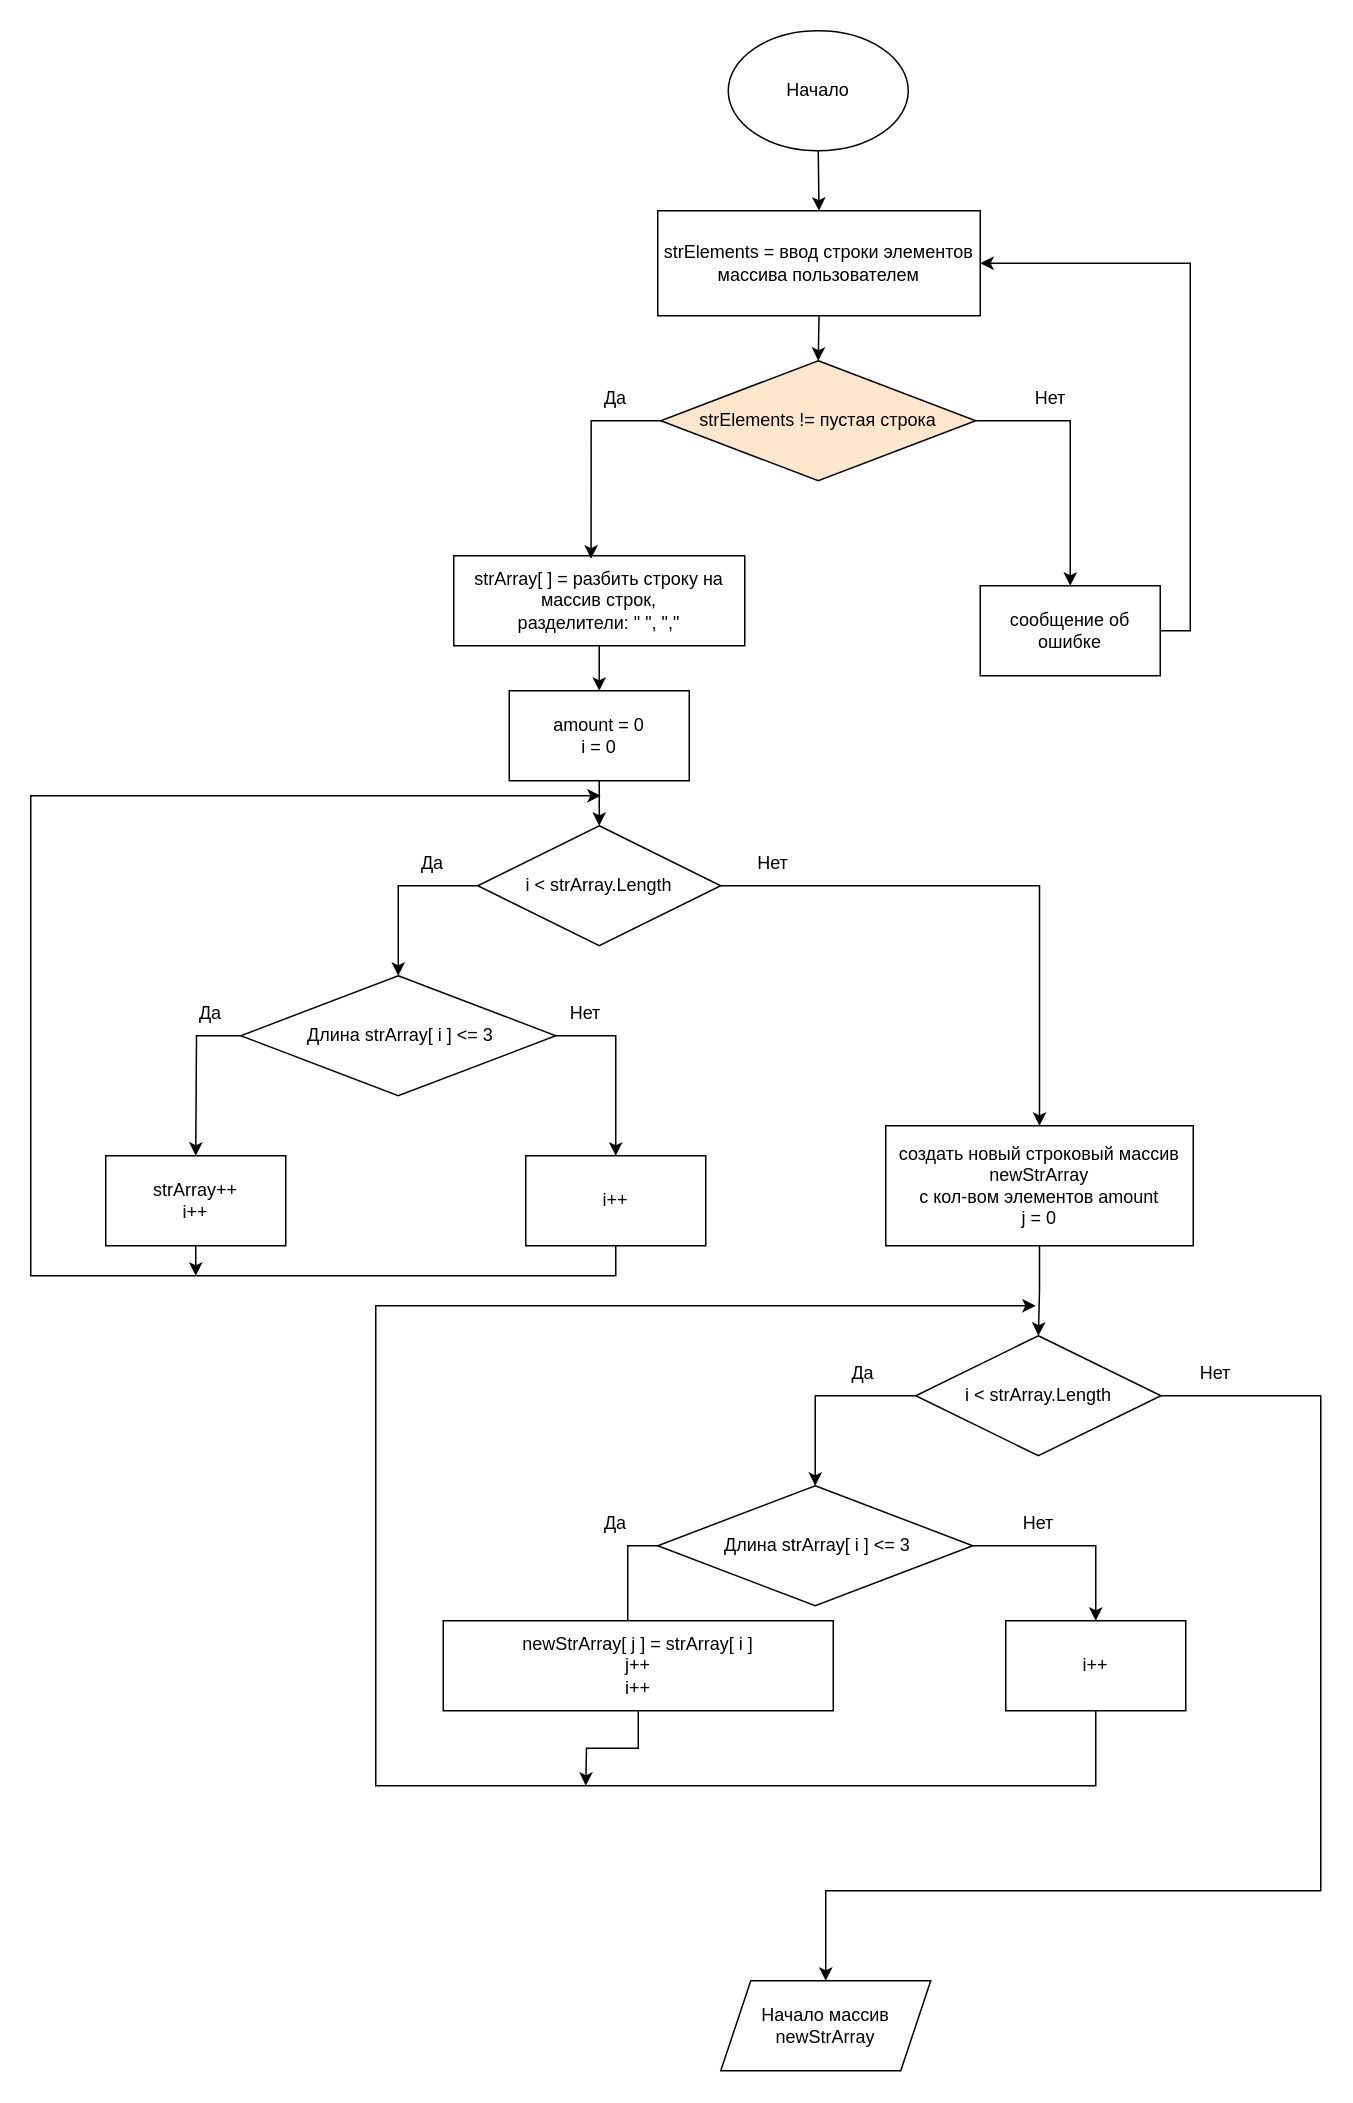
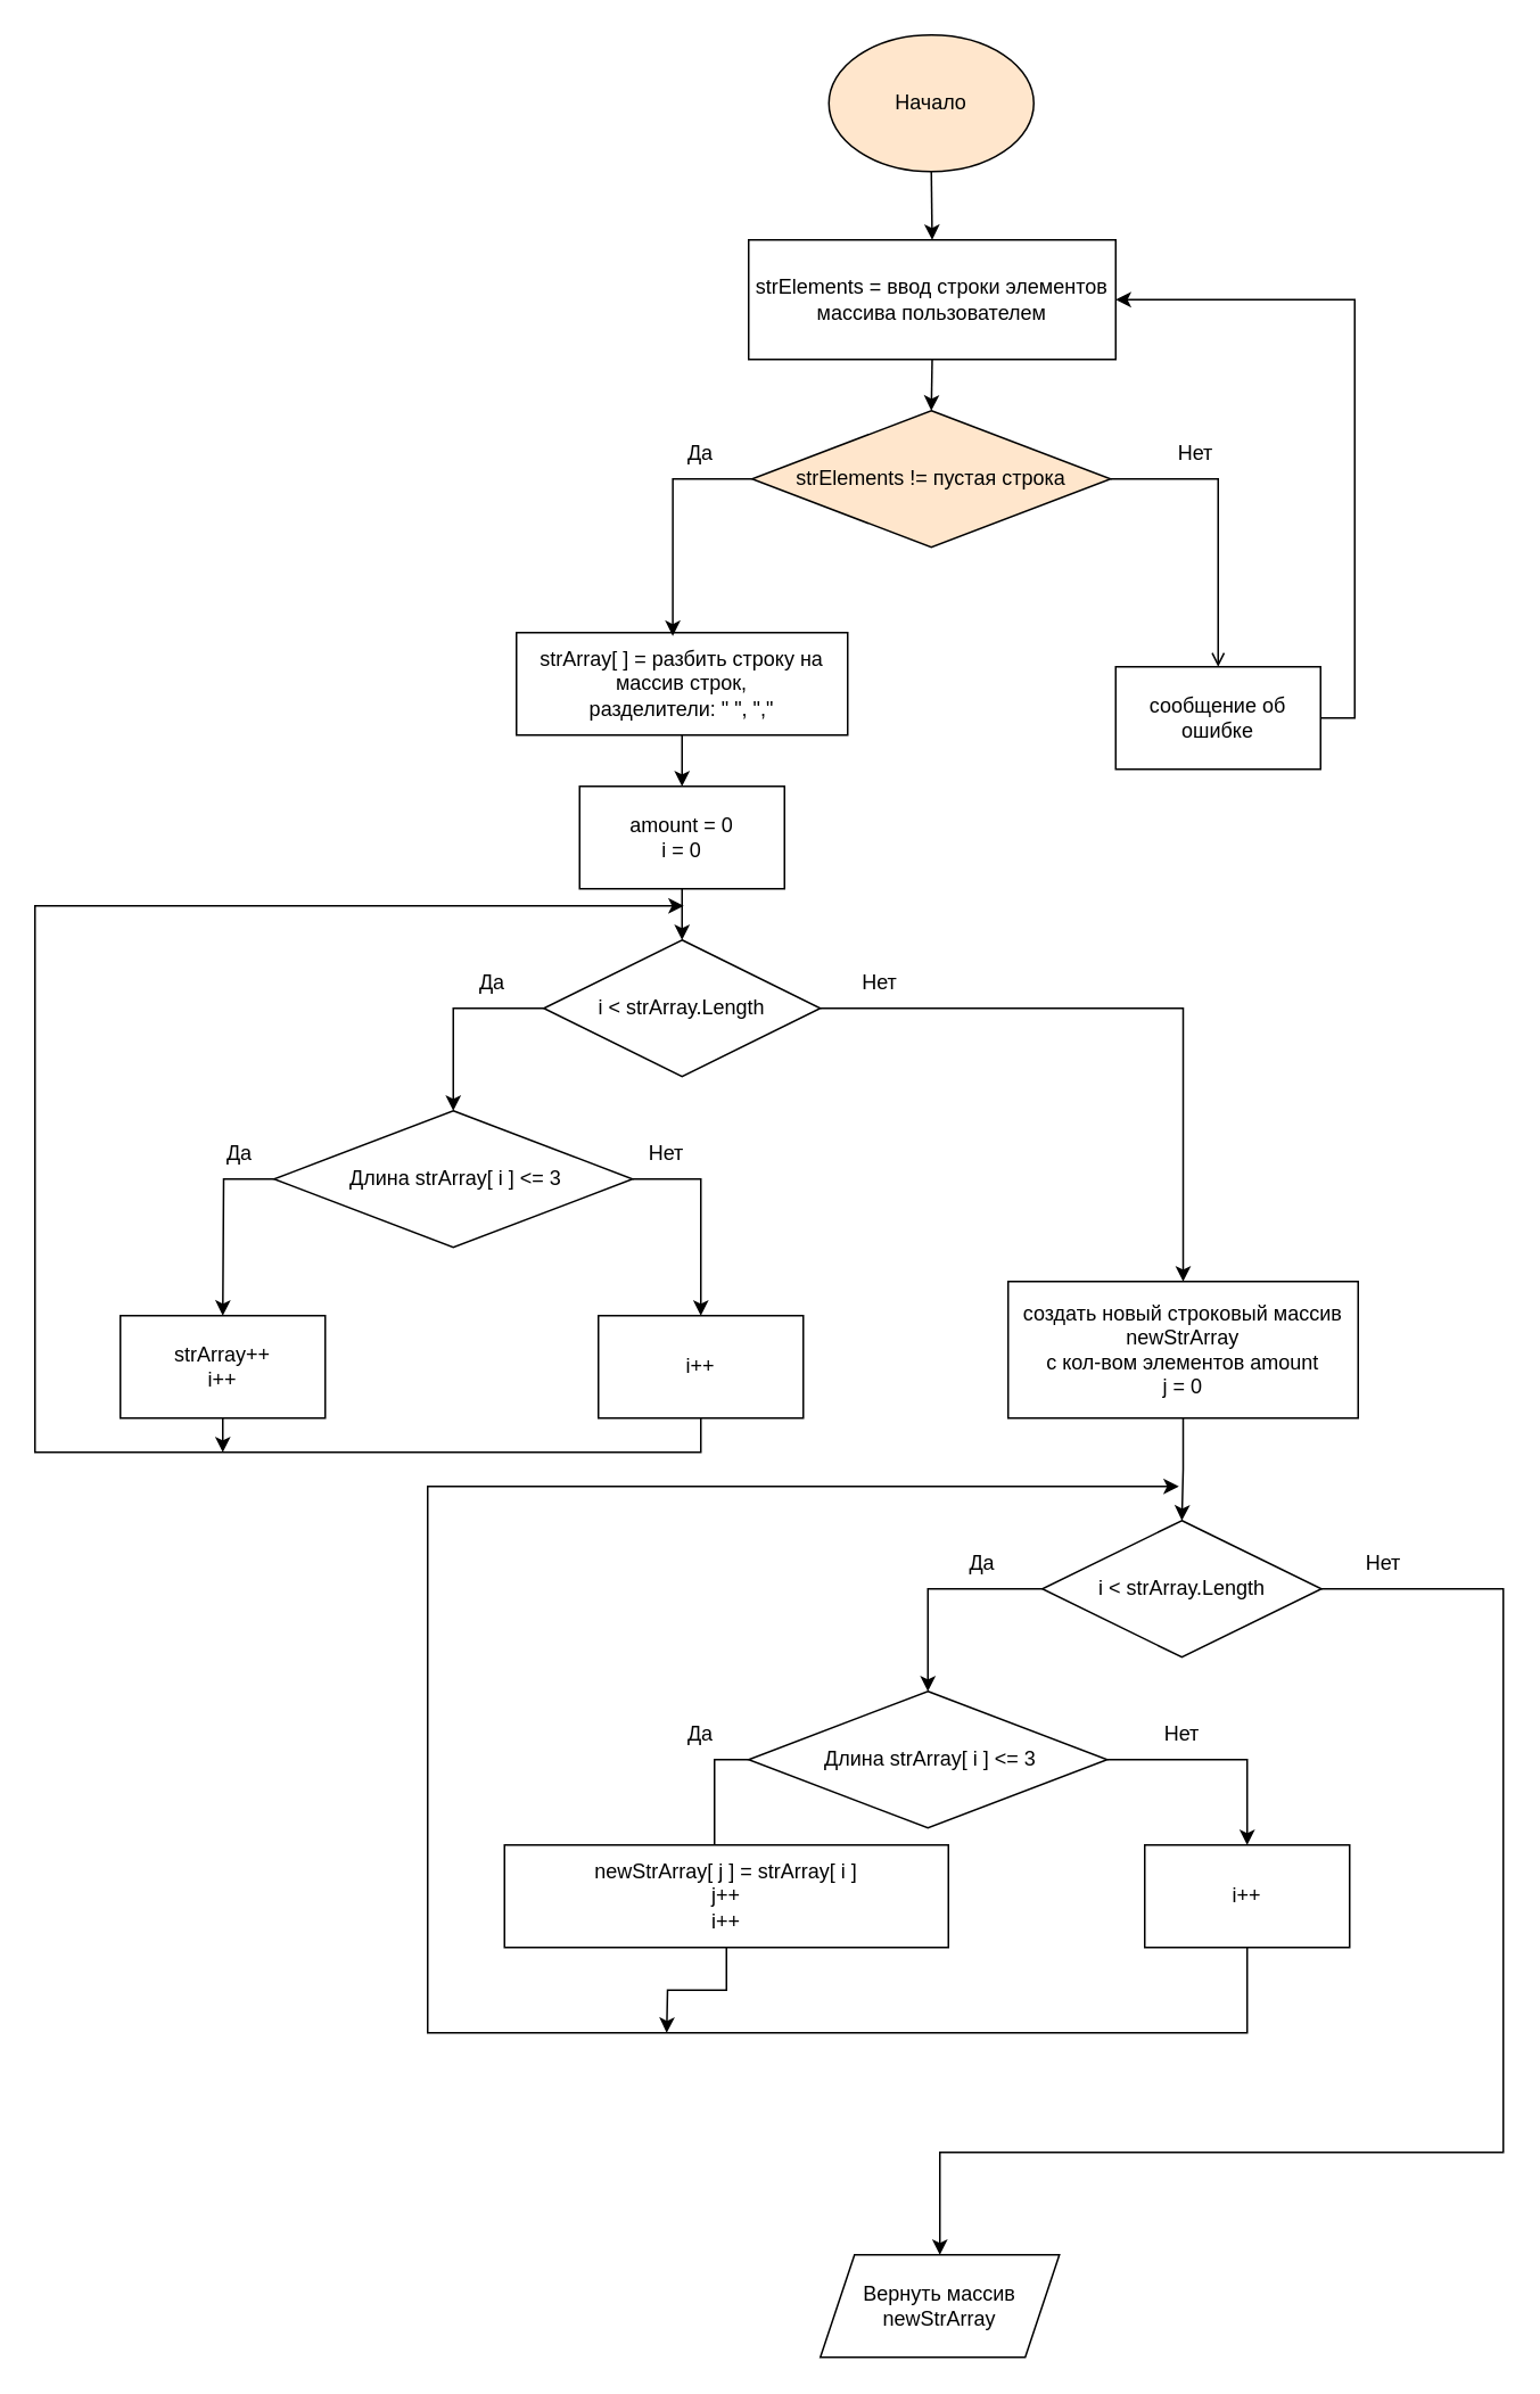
  <mxCell id="0" />
  <mxCell id="1" parent="0" />
- <mxCell id="2" value="Начало" style="ellipse;whiteSpace=wrap;html=1;" vertex="1" parent="1"><mxGeometry x="485" y="20" width="120" height="80" as="geometry" /></mxCell>
+ <mxCell id="2" value="Начало" style="ellipse;whiteSpace=wrap;html=1;fillColor=#ffe6cc;" vertex="1" parent="1"><mxGeometry x="485" y="20" width="120" height="80" as="geometry" /></mxCell>
  <mxCell id="3" style="edgeStyle=orthogonalEdgeStyle;rounded=0;orthogonalLoop=1;jettySize=auto;html=1;exitX=0.5;exitY=1;exitDx=0;exitDy=0;entryX=0.5;entryY=0;entryDx=0;entryDy=0;" edge="1" parent="1" source="4" target="9"><mxGeometry relative="1" as="geometry" /></mxCell>
  <mxCell id="4" value="strElements = ввод строки элементов массива пользователем" style="rounded=0;whiteSpace=wrap;html=1;" vertex="1" parent="1"><mxGeometry x="438" y="140" width="215" height="70" as="geometry" /></mxCell>
  <mxCell id="5" style="edgeStyle=orthogonalEdgeStyle;rounded=0;orthogonalLoop=1;jettySize=auto;html=1;entryX=0.5;entryY=0;entryDx=0;entryDy=0;" edge="1" parent="1" source="6" target="19"><mxGeometry relative="1" as="geometry" /></mxCell>
  <mxCell id="6" value="strArray[ ] = разбить строку на массив строк, &lt;br&gt;разделители: &quot; &quot;, &quot;,&quot;" style="rounded=0;whiteSpace=wrap;html=1;" vertex="1" parent="1"><mxGeometry x="302" y="370" width="194" height="60" as="geometry" /></mxCell>
  <mxCell id="7" style="edgeStyle=orthogonalEdgeStyle;rounded=0;orthogonalLoop=1;jettySize=auto;html=1;exitX=0;exitY=0.5;exitDx=0;exitDy=0;entryX=0.472;entryY=0.033;entryDx=0;entryDy=0;entryPerimeter=0;" edge="1" parent="1" source="9" target="6"><mxGeometry relative="1" as="geometry" /></mxCell>
- <mxCell id="8" style="edgeStyle=orthogonalEdgeStyle;rounded=0;orthogonalLoop=1;jettySize=auto;html=1;exitX=1;exitY=0.5;exitDx=0;exitDy=0;entryX=0.5;entryY=0;entryDx=0;entryDy=0;" edge="1" parent="1" source="9" target="12"><mxGeometry relative="1" as="geometry" /></mxCell>
+ <mxCell id="8" style="edgeStyle=orthogonalEdgeStyle;rounded=0;orthogonalLoop=1;jettySize=auto;html=1;exitX=1;exitY=0.5;exitDx=0;exitDy=0;entryX=0.5;entryY=0;entryDx=0;entryDy=0;endArrow=open;" edge="1" parent="1" source="9" target="12"><mxGeometry relative="1" as="geometry" /></mxCell>
  <mxCell id="9" value="strElements != пустая строка" style="rhombus;whiteSpace=wrap;html=1;fillColor=#ffe6cc;" vertex="1" parent="1"><mxGeometry x="440" y="240" width="210" height="80" as="geometry" /></mxCell>
  <mxCell id="10" value="" style="endArrow=classic;html=1;rounded=0;exitX=0.5;exitY=1;exitDx=0;exitDy=0;entryX=0.5;entryY=0;entryDx=0;entryDy=0;" edge="1" parent="1" source="2" target="4"><mxGeometry width="50" height="50" relative="1" as="geometry"><mxPoint x="520" y="300" as="sourcePoint" /><mxPoint x="570" y="250" as="targetPoint" /></mxGeometry></mxCell>
  <mxCell id="11" style="edgeStyle=orthogonalEdgeStyle;rounded=0;orthogonalLoop=1;jettySize=auto;html=1;exitX=1;exitY=0.5;exitDx=0;exitDy=0;entryX=1;entryY=0.5;entryDx=0;entryDy=0;" edge="1" parent="1" source="12" target="4"><mxGeometry relative="1" as="geometry"><mxPoint x="820" y="110" as="targetPoint" /></mxGeometry></mxCell>
  <mxCell id="12" value="сообщение об ошибке" style="rounded=0;whiteSpace=wrap;html=1;" vertex="1" parent="1"><mxGeometry x="653" y="390" width="120" height="60" as="geometry" /></mxCell>
  <mxCell id="13" value="Да" style="text;html=1;strokeColor=none;fillColor=none;align=center;verticalAlign=middle;whiteSpace=wrap;rounded=0;" vertex="1" parent="1"><mxGeometry x="380" y="250" width="60" height="30" as="geometry" /></mxCell>
  <mxCell id="14" value="Нет" style="text;html=1;strokeColor=none;fillColor=none;align=center;verticalAlign=middle;whiteSpace=wrap;rounded=0;" vertex="1" parent="1"><mxGeometry x="670" y="250" width="60" height="30" as="geometry" /></mxCell>
  <mxCell id="15" style="edgeStyle=orthogonalEdgeStyle;rounded=0;orthogonalLoop=1;jettySize=auto;html=1;" edge="1" parent="1" source="17"><mxGeometry relative="1" as="geometry"><mxPoint x="130" y="770" as="targetPoint" /></mxGeometry></mxCell>
  <mxCell id="16" style="edgeStyle=orthogonalEdgeStyle;rounded=0;orthogonalLoop=1;jettySize=auto;html=1;exitX=1;exitY=0.5;exitDx=0;exitDy=0;entryX=0.5;entryY=0;entryDx=0;entryDy=0;" edge="1" parent="1" source="17" target="30"><mxGeometry relative="1" as="geometry" /></mxCell>
  <mxCell id="17" value="&amp;nbsp;Длина strArray[ i ] &amp;lt;= 3" style="rhombus;whiteSpace=wrap;html=1;" vertex="1" parent="1"><mxGeometry x="160" y="650" width="210" height="80" as="geometry" /></mxCell>
  <mxCell id="18" style="edgeStyle=orthogonalEdgeStyle;rounded=0;orthogonalLoop=1;jettySize=auto;html=1;exitX=0.5;exitY=1;exitDx=0;exitDy=0;entryX=0.5;entryY=0;entryDx=0;entryDy=0;" edge="1" parent="1" source="19" target="24"><mxGeometry relative="1" as="geometry" /></mxCell>
  <mxCell id="19" value="amount = 0&lt;br&gt;i = 0" style="rounded=0;whiteSpace=wrap;html=1;" vertex="1" parent="1"><mxGeometry x="339" y="460" width="120" height="60" as="geometry" /></mxCell>
  <mxCell id="20" style="edgeStyle=orthogonalEdgeStyle;rounded=0;orthogonalLoop=1;jettySize=auto;html=1;exitX=0.5;exitY=1;exitDx=0;exitDy=0;" edge="1" parent="1" source="21"><mxGeometry relative="1" as="geometry"><mxPoint x="130" y="850" as="targetPoint" /></mxGeometry></mxCell>
  <mxCell id="21" value="strArray++&lt;br&gt;i++" style="rounded=0;whiteSpace=wrap;html=1;" vertex="1" parent="1"><mxGeometry x="70" y="770" width="120" height="60" as="geometry" /></mxCell>
  <mxCell id="22" style="edgeStyle=orthogonalEdgeStyle;rounded=0;orthogonalLoop=1;jettySize=auto;html=1;exitX=0;exitY=0.5;exitDx=0;exitDy=0;entryX=0.5;entryY=0;entryDx=0;entryDy=0;" edge="1" parent="1" source="24" target="17"><mxGeometry relative="1" as="geometry" /></mxCell>
  <mxCell id="23" style="edgeStyle=orthogonalEdgeStyle;rounded=0;orthogonalLoop=1;jettySize=auto;html=1;exitX=1;exitY=0.5;exitDx=0;exitDy=0;" edge="1" parent="1" source="24" target="32"><mxGeometry relative="1" as="geometry" /></mxCell>
  <mxCell id="24" value="i &amp;lt; strArray.Length" style="rhombus;whiteSpace=wrap;html=1;" vertex="1" parent="1"><mxGeometry x="318" y="550" width="162" height="80" as="geometry" /></mxCell>
  <mxCell id="25" value="Да" style="text;html=1;strokeColor=none;fillColor=none;align=center;verticalAlign=middle;whiteSpace=wrap;rounded=0;" vertex="1" parent="1"><mxGeometry x="258" y="560" width="60" height="30" as="geometry" /></mxCell>
  <mxCell id="26" value="Нет" style="text;html=1;strokeColor=none;fillColor=none;align=center;verticalAlign=middle;whiteSpace=wrap;rounded=0;" vertex="1" parent="1"><mxGeometry x="485" y="560" width="60" height="30" as="geometry" /></mxCell>
  <mxCell id="27" value="Да" style="text;html=1;strokeColor=none;fillColor=none;align=center;verticalAlign=middle;whiteSpace=wrap;rounded=0;" vertex="1" parent="1"><mxGeometry x="110" y="660" width="60" height="30" as="geometry" /></mxCell>
  <mxCell id="28" value="Нет" style="text;html=1;strokeColor=none;fillColor=none;align=center;verticalAlign=middle;whiteSpace=wrap;rounded=0;" vertex="1" parent="1"><mxGeometry x="360" y="660" width="60" height="30" as="geometry" /></mxCell>
  <mxCell id="29" style="edgeStyle=orthogonalEdgeStyle;rounded=0;orthogonalLoop=1;jettySize=auto;html=1;exitX=0.5;exitY=1;exitDx=0;exitDy=0;" edge="1" parent="1" source="30"><mxGeometry relative="1" as="geometry"><mxPoint x="400" y="530" as="targetPoint" /><Array as="points"><mxPoint x="410" y="850" /><mxPoint x="20" y="850" /><mxPoint x="20" y="530" /></Array></mxGeometry></mxCell>
  <mxCell id="30" value="i++" style="rounded=0;whiteSpace=wrap;html=1;" vertex="1" parent="1"><mxGeometry x="350" y="770" width="120" height="60" as="geometry" /></mxCell>
  <mxCell id="31" style="edgeStyle=orthogonalEdgeStyle;rounded=0;orthogonalLoop=1;jettySize=auto;html=1;exitX=0.5;exitY=1;exitDx=0;exitDy=0;entryX=0.5;entryY=0;entryDx=0;entryDy=0;" edge="1" parent="1" source="32" target="35"><mxGeometry relative="1" as="geometry" /></mxCell>
  <mxCell id="32" value="создать новый строковый массив&lt;br&gt;newStrArray &lt;br&gt;с кол-вом элементов amount&lt;br&gt;j = 0" style="rounded=0;whiteSpace=wrap;html=1;" vertex="1" parent="1"><mxGeometry x="590" y="750" width="205" height="80" as="geometry" /></mxCell>
  <mxCell id="33" style="edgeStyle=orthogonalEdgeStyle;rounded=0;orthogonalLoop=1;jettySize=auto;html=1;exitX=0;exitY=0.5;exitDx=0;exitDy=0;entryX=0.5;entryY=0;entryDx=0;entryDy=0;" edge="1" parent="1" source="35" target="38"><mxGeometry relative="1" as="geometry" /></mxCell>
  <mxCell id="34" style="edgeStyle=orthogonalEdgeStyle;rounded=0;orthogonalLoop=1;jettySize=auto;html=1;entryX=0.5;entryY=0;entryDx=0;entryDy=0;" edge="1" parent="1" source="35" target="46"><mxGeometry relative="1" as="geometry"><Array as="points"><mxPoint x="880" y="930" /><mxPoint x="880" y="1260" /><mxPoint x="550" y="1260" /></Array></mxGeometry></mxCell>
  <mxCell id="35" value="i &amp;lt; strArray.Length" style="rhombus;whiteSpace=wrap;html=1;" vertex="1" parent="1"><mxGeometry x="610" y="890" width="163.5" height="80" as="geometry" /></mxCell>
  <mxCell id="36" style="edgeStyle=orthogonalEdgeStyle;rounded=0;orthogonalLoop=1;jettySize=auto;html=1;exitX=0;exitY=0.5;exitDx=0;exitDy=0;" edge="1" parent="1" source="38" target="41"><mxGeometry relative="1" as="geometry" /></mxCell>
  <mxCell id="37" style="edgeStyle=orthogonalEdgeStyle;rounded=0;orthogonalLoop=1;jettySize=auto;html=1;entryX=0.5;entryY=0;entryDx=0;entryDy=0;" edge="1" parent="1" source="38" target="43"><mxGeometry relative="1" as="geometry"><mxPoint x="710" y="1060" as="targetPoint" /></mxGeometry></mxCell>
  <mxCell id="38" value="&amp;nbsp;Длина strArray[ i ] &amp;lt;= 3" style="rhombus;whiteSpace=wrap;html=1;" vertex="1" parent="1"><mxGeometry x="438" y="990" width="210" height="80" as="geometry" /></mxCell>
  <mxCell id="39" value="Да" style="text;html=1;strokeColor=none;fillColor=none;align=center;verticalAlign=middle;whiteSpace=wrap;rounded=0;" vertex="1" parent="1"><mxGeometry x="545" y="900" width="60" height="30" as="geometry" /></mxCell>
  <mxCell id="40" style="edgeStyle=orthogonalEdgeStyle;rounded=0;orthogonalLoop=1;jettySize=auto;html=1;" edge="1" parent="1" source="41"><mxGeometry relative="1" as="geometry"><mxPoint x="390" y="1190" as="targetPoint" /></mxGeometry></mxCell>
  <mxCell id="41" value="newStrArray[ j ] = strArray[ i ]&lt;br&gt;j++&lt;br&gt;i++" style="rounded=0;whiteSpace=wrap;html=1;" vertex="1" parent="1"><mxGeometry x="295" y="1080" width="260" height="60" as="geometry" /></mxCell>
  <mxCell id="42" style="edgeStyle=orthogonalEdgeStyle;rounded=0;orthogonalLoop=1;jettySize=auto;html=1;" edge="1" parent="1" source="43"><mxGeometry relative="1" as="geometry"><mxPoint x="690" y="870" as="targetPoint" /><Array as="points"><mxPoint x="730" y="1190" /><mxPoint x="250" y="1190" /><mxPoint x="250" y="870" /><mxPoint x="690" y="870" /></Array></mxGeometry></mxCell>
  <mxCell id="43" value="i++" style="rounded=0;whiteSpace=wrap;html=1;" vertex="1" parent="1"><mxGeometry x="670" y="1080" width="120" height="60" as="geometry" /></mxCell>
  <mxCell id="44" value="Да" style="text;html=1;strokeColor=none;fillColor=none;align=center;verticalAlign=middle;whiteSpace=wrap;rounded=0;" vertex="1" parent="1"><mxGeometry x="380" y="1000" width="60" height="30" as="geometry" /></mxCell>
  <mxCell id="45" value="Нет" style="text;html=1;strokeColor=none;fillColor=none;align=center;verticalAlign=middle;whiteSpace=wrap;rounded=0;" vertex="1" parent="1"><mxGeometry x="661.75" y="1000" width="60" height="30" as="geometry" /></mxCell>
- <mxCell id="46" value="Начало массив newStrArray" style="shape=parallelogram;perimeter=parallelogramPerimeter;whiteSpace=wrap;html=1;fixedSize=1;" vertex="1" parent="1"><mxGeometry x="480" y="1320" width="140" height="60" as="geometry" /></mxCell>
+ <mxCell id="46" value="Вернуть массив newStrArray" style="shape=parallelogram;perimeter=parallelogramPerimeter;whiteSpace=wrap;html=1;fixedSize=1;" vertex="1" parent="1"><mxGeometry x="480" y="1320" width="140" height="60" as="geometry" /></mxCell>
  <mxCell id="47" value="Нет" style="text;html=1;strokeColor=none;fillColor=none;align=center;verticalAlign=middle;whiteSpace=wrap;rounded=0;" vertex="1" parent="1"><mxGeometry x="780" y="900" width="60" height="30" as="geometry" /></mxCell>
